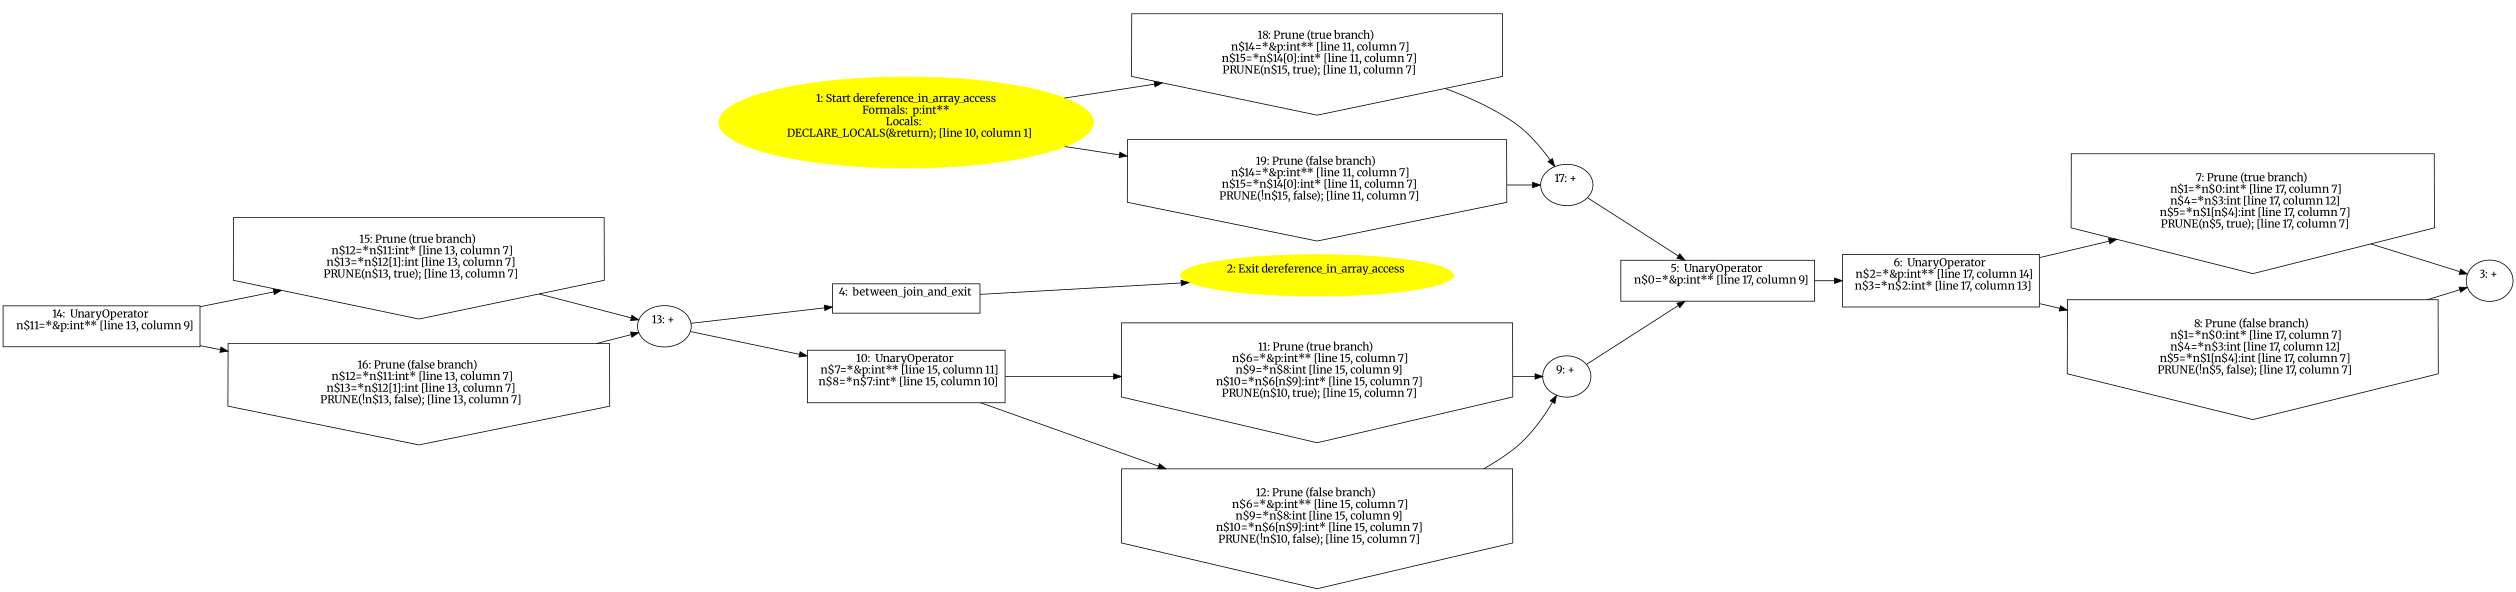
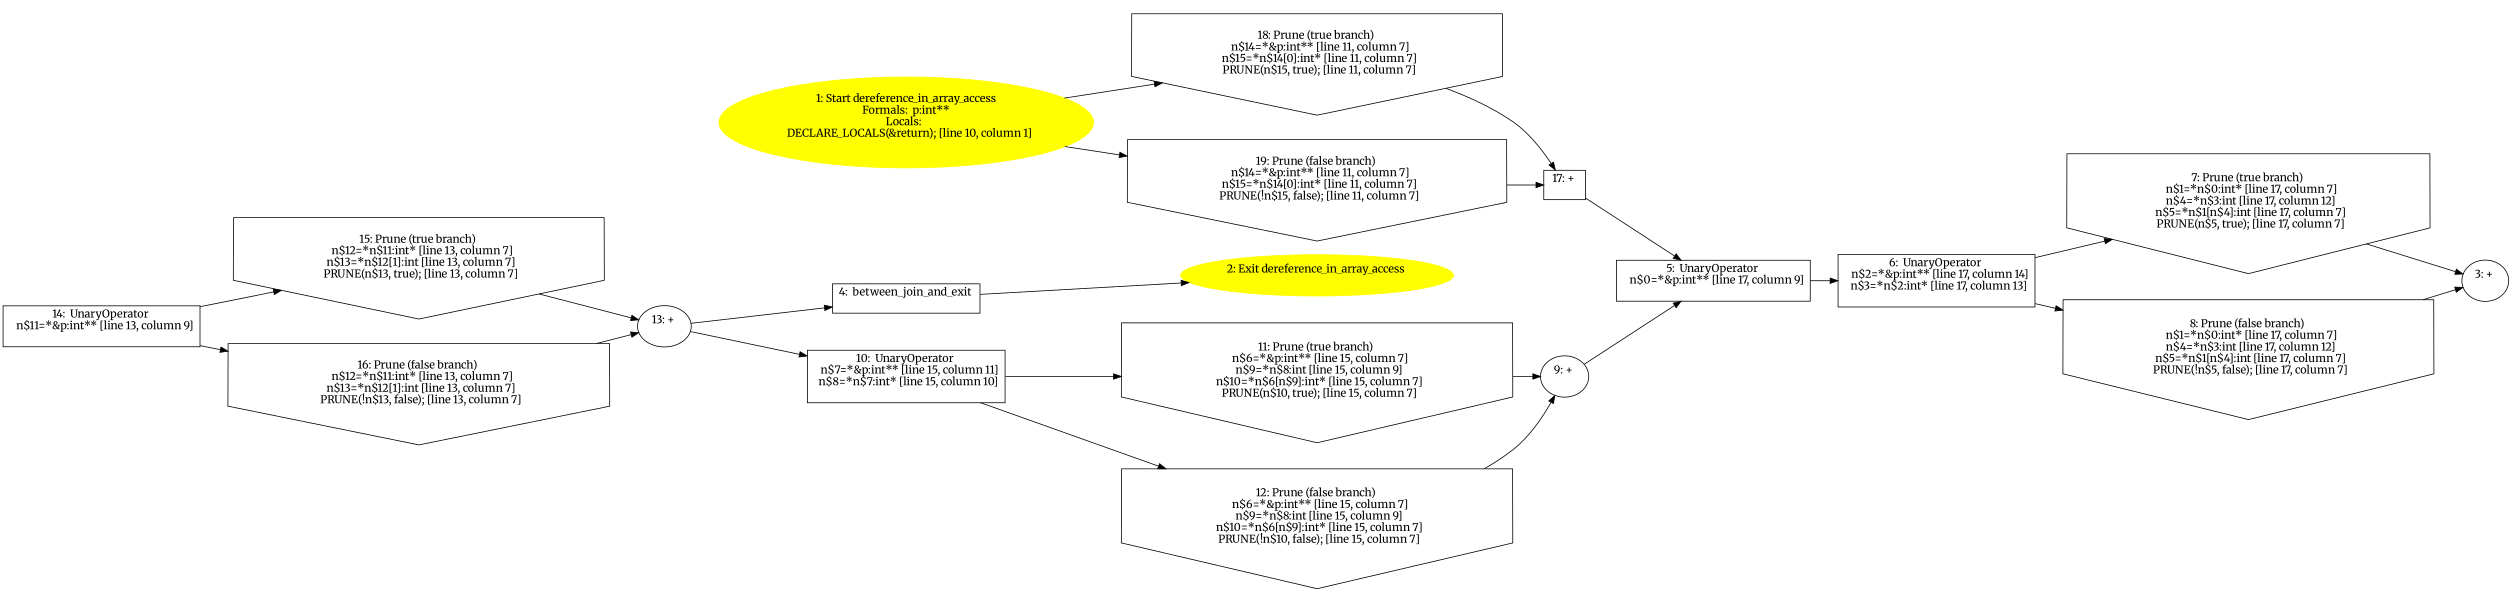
  digraph {
    fontname=Merriweather
    rankdir=LR
    node [fontname=Merriweather shape=invhouse]
    edge [fontname=Merriweather]
    n1 [color=yellow label="1: Start dereference_in_array_access\nFormals:  p:int**\nLocals:  \n   DECLARE_LOCALS(&return); [line 10, column 1]\n " style=filled shape=""]
    n2 [label="18: Prune (true branch) \n   n$14=*&p:int** [line 11, column 7]\n  n$15=*n$14[0]:int* [line 11, column 7]\n  PRUNE(n$15, true); [line 11, column 7]\n "]
    n3 [label="19: Prune (false branch) \n   n$14=*&p:int** [line 11, column 7]\n  n$15=*n$14[0]:int* [line 11, column 7]\n  PRUNE(!n$15, false); [line 11, column 7]\n "]
-   n4 [label="17: + \n  " shape=""]
+   n4 [label="17: + \n  " shape=box]
    n5 [label="5:  UnaryOperator \n   n$0=*&p:int** [line 17, column 9]\n " shape=box]
    n6 [color=yellow label="2: Exit dereference_in_array_access \n  " style=filled shape=""]
    n7 [label="3: + \n  " shape=""]
    n8 [label="4:  between_join_and_exit \n  " shape=box]
    n9 [label="6:  UnaryOperator \n   n$2=*&p:int** [line 17, column 14]\n  n$3=*n$2:int* [line 17, column 13]\n " shape=box]
    n10 [label="7: Prune (true branch) \n   n$1=*n$0:int* [line 17, column 7]\n  n$4=*n$3:int [line 17, column 12]\n  n$5=*n$1[n$4]:int [line 17, column 7]\n  PRUNE(n$5, true); [line 17, column 7]\n "]
    n11 [label="8: Prune (false branch) \n   n$1=*n$0:int* [line 17, column 7]\n  n$4=*n$3:int [line 17, column 12]\n  n$5=*n$1[n$4]:int [line 17, column 7]\n  PRUNE(!n$5, false); [line 17, column 7]\n "]
    n12 [label="9: + \n  " shape=""]
    n13 [label="10:  UnaryOperator \n   n$7=*&p:int** [line 15, column 11]\n  n$8=*n$7:int* [line 15, column 10]\n " shape=box]
    n14 [label="11: Prune (true branch) \n   n$6=*&p:int** [line 15, column 7]\n  n$9=*n$8:int [line 15, column 9]\n  n$10=*n$6[n$9]:int* [line 15, column 7]\n  PRUNE(n$10, true); [line 15, column 7]\n "]
    n15 [label="12: Prune (false branch) \n   n$6=*&p:int** [line 15, column 7]\n  n$9=*n$8:int [line 15, column 9]\n  n$10=*n$6[n$9]:int* [line 15, column 7]\n  PRUNE(!n$10, false); [line 15, column 7]\n "]
    n16 [label="13: + \n  " shape=""]
    n17 [label="14:  UnaryOperator \n   n$11=*&p:int** [line 13, column 9]\n " shape=box]
    n18 [label="15: Prune (true branch) \n   n$12=*n$11:int* [line 13, column 7]\n  n$13=*n$12[1]:int [line 13, column 7]\n  PRUNE(n$13, true); [line 13, column 7]\n "]
    n19 [label="16: Prune (false branch) \n   n$12=*n$11:int* [line 13, column 7]\n  n$13=*n$12[1]:int [line 13, column 7]\n  PRUNE(!n$13, false); [line 13, column 7]\n "]
    n1 -> n2
    n1 -> n3
    n2 -> n4
    n3 -> n4
    n4 -> n5
    n5 -> n9
    n8 -> n6
    n9 -> n10
    n9 -> n11
    n10 -> n7
    n11 -> n7
    n12 -> n5
    n13 -> n14
    n13 -> n15
    n14 -> n12
    n15 -> n12
    n16 -> n8
    n16 -> n13
    n17 -> n18
    n17 -> n19
    n18 -> n16
    n19 -> n16
  }
